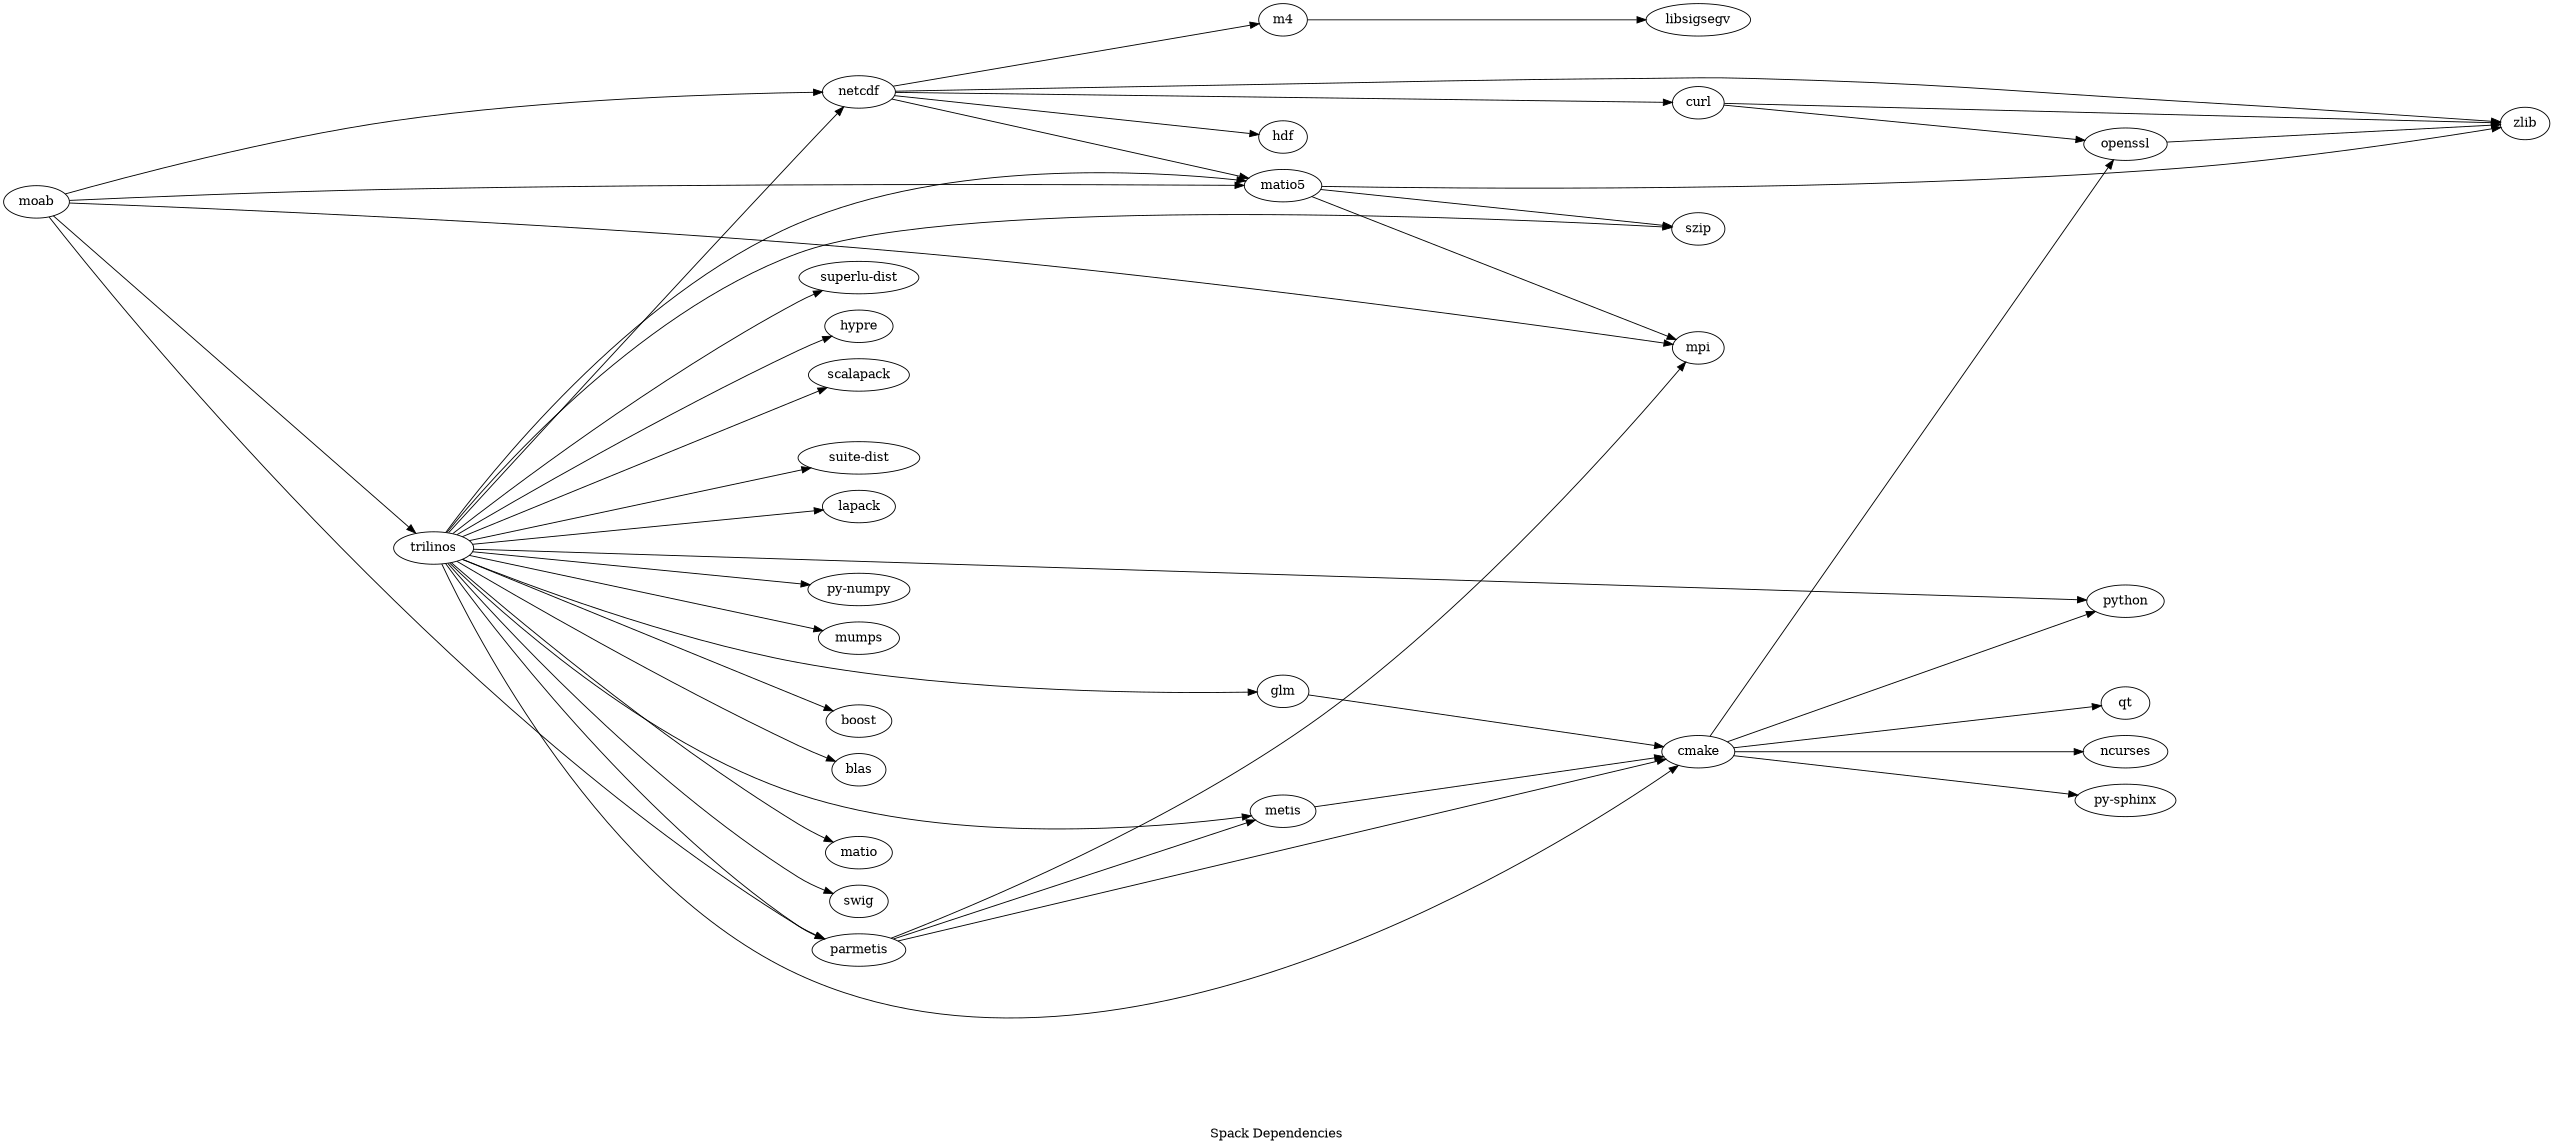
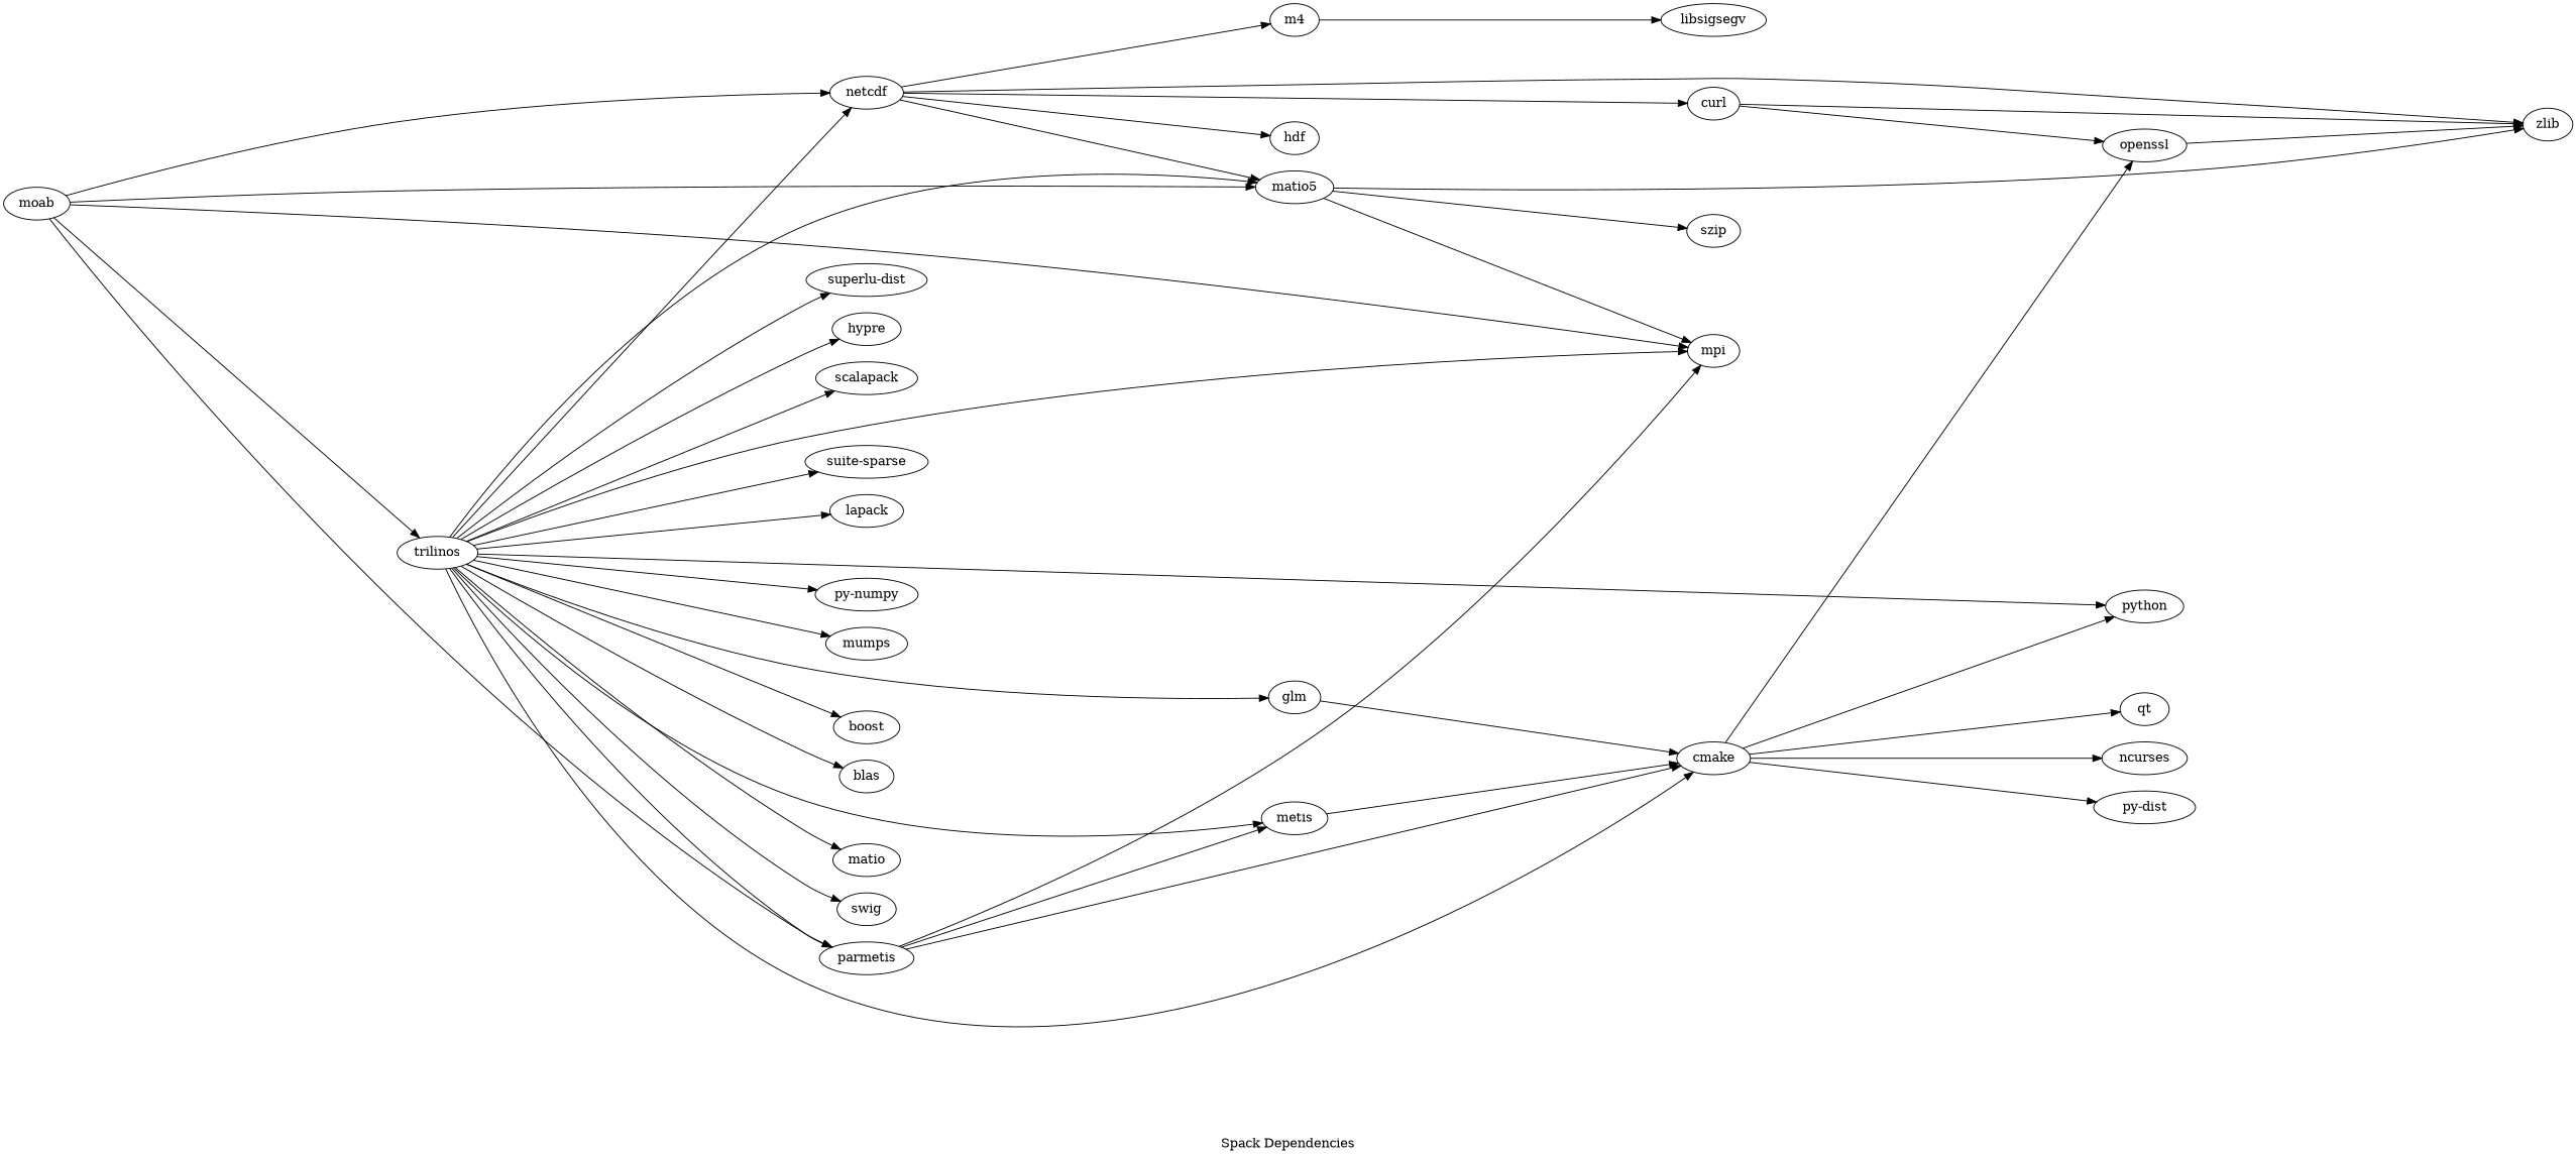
  digraph {
    fontname="DejaVu Serif"
    label="Spack Dependencies"
    labelloc=b
    rankdir=LR
    ranksep=5
    node [fontname="DejaVu Serif"]
    edge [fontname="DejaVu Serif"]
    n1 [label=glm]
    n2 [label=cmake]
    python
    n4 [label=openssl]
    ncurses
-   "py-sphinx"
+   "py-sphinx" [label="py-dist"]
    qt
    n8 [label=lapack]
    n9 [label=trilinos]
    n10 [label=netcdf]
    n11 [label=blas]
    n12 [label=matio]
    n13 [label=matio5]
    n14 [label=parmetis]
    n15 [label=metis]
    n16 [label=mpi]
    swig
    "superlu-dist"
    hypre
    scalapack
-   "suite-sparse" [label="suite-dist"]
+   "suite-sparse"
    "py-numpy"
    mumps
    boost
    n25 [label=curl]
    n26 [label=m4]
    n27 [label=zlib]
    hdf
    szip
    libsigsegv
    n31 [label=moab]
    n1 -> n2
    n2 -> python
    n2 -> n4
    n2 -> ncurses
    n2 -> "py-sphinx"
    n2 -> qt
    n4 -> n27
    n9 -> n1
    n9 -> n2
    n9 -> python
    n9 -> n8
    n9 -> n10
    n9 -> n11
    n9 -> n12
    n9 -> n13
    n9 -> n14
    n9 -> n15
-   n9 -> szip
+   n9 -> n16
    n9 -> swig
    n9 -> "superlu-dist"
    n9 -> hypre
    n9 -> scalapack
    n9 -> "suite-sparse"
    n9 -> "py-numpy"
    n9 -> mumps
    n9 -> boost
    n10 -> n13
    n10 -> n25
    n10 -> n26
    n10 -> n27
    n10 -> hdf
    n13 -> n16
    n13 -> n27
    n13 -> szip
    n14 -> n2
    n14 -> n15
    n14 -> n16
    n15 -> n2
    n25 -> n4
    n25 -> n27
    n26 -> libsigsegv
    n31 -> n9
    n31 -> n10
    n31 -> n13
    n31 -> n14
    n31 -> n16
  }
